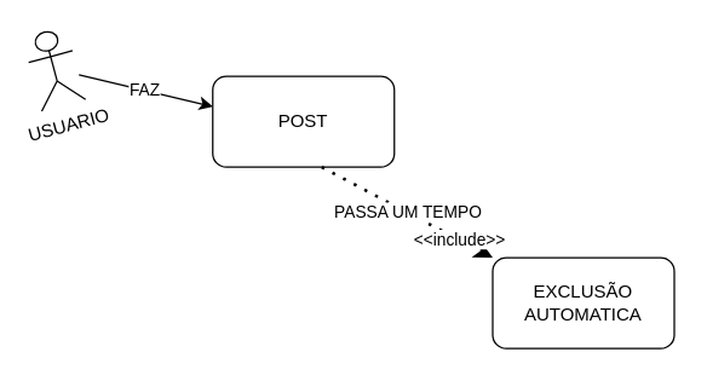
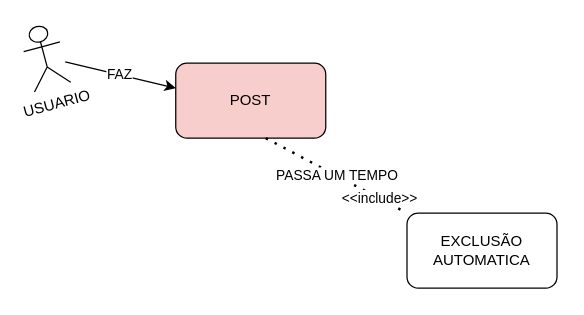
  <mxCell id="0" />
  <mxCell id="1" parent="0" />
  <mxCell id="2" value="USUARIO" style="shape=umlActor;verticalLabelPosition=bottom;verticalAlign=top;html=1;outlineConnect=0;rotation=-15;" vertex="1" parent="1"><mxGeometry x="20" y="20" width="30" height="50" as="geometry" /></mxCell>
  <mxCell id="3" value="FAZ" style="endArrow=classic;html=1;rounded=0;" edge="1" parent="1" source="2"><mxGeometry width="50" height="50" relative="1" as="geometry"><mxPoint x="300" y="170" as="sourcePoint" /><mxPoint x="140" y="70" as="targetPoint" /></mxGeometry></mxCell>
- <mxCell id="4" value="POST" style="rounded=1;whiteSpace=wrap;html=1;" vertex="1" parent="1"><mxGeometry x="140" y="50" width="120" height="60" as="geometry" /></mxCell>
+ <mxCell id="4" value="POST" style="rounded=1;whiteSpace=wrap;html=1;fillColor=#f8cecc;" vertex="1" parent="1"><mxGeometry x="140" y="50" width="120" height="60" as="geometry" /></mxCell>
  <mxCell id="5" value="EXCLUSÃO&lt;div&gt;AUTOMATICA&lt;/div&gt;" style="rounded=1;whiteSpace=wrap;html=1;" vertex="1" parent="1"><mxGeometry x="325" y="170" width="120" height="60" as="geometry" /></mxCell>
- <mxCell id="6" value="PASSA UM TEMPO" style="endArrow=classic;dashed=1;html=1;dashPattern=1 3;strokeWidth=2;rounded=0;exitX=0.6;exitY=1;exitDx=0;exitDy=0;exitPerimeter=0;entryX=0;entryY=0;entryDx=0;entryDy=0;" edge="1" parent="1" source="4" target="5"><mxGeometry width="50" height="50" relative="1" as="geometry"><mxPoint x="300" y="270" as="sourcePoint" /><mxPoint x="350" y="220" as="targetPoint" /></mxGeometry></mxCell>
+ <mxCell id="6" value="PASSA UM TEMPO" style="endArrow=none;dashed=1;html=1;dashPattern=1 3;strokeWidth=2;rounded=0;exitX=0.6;exitY=1;exitDx=0;exitDy=0;exitPerimeter=0;entryX=0;entryY=0;entryDx=0;entryDy=0;" edge="1" parent="1" source="4" target="5"><mxGeometry width="50" height="50" relative="1" as="geometry"><mxPoint x="300" y="270" as="sourcePoint" /><mxPoint x="350" y="220" as="targetPoint" /></mxGeometry></mxCell>
  <mxCell id="7" value="&amp;lt;&amp;lt;include&amp;gt;&amp;gt;" style="edgeLabel;html=1;align=center;verticalAlign=middle;resizable=0;points=[];" vertex="1" connectable="0" parent="6"><mxGeometry x="0.595" relative="1" as="geometry"><mxPoint as="offset" /></mxGeometry></mxCell>
